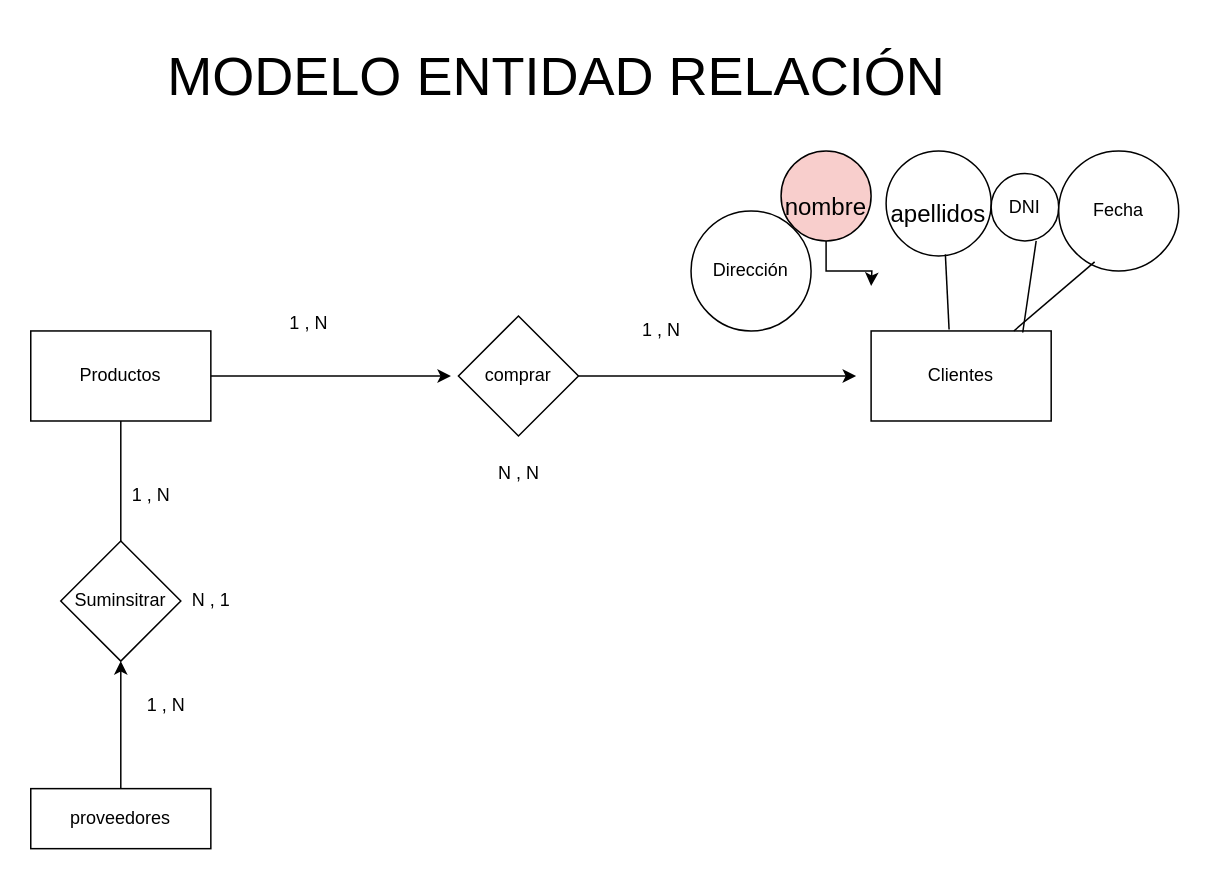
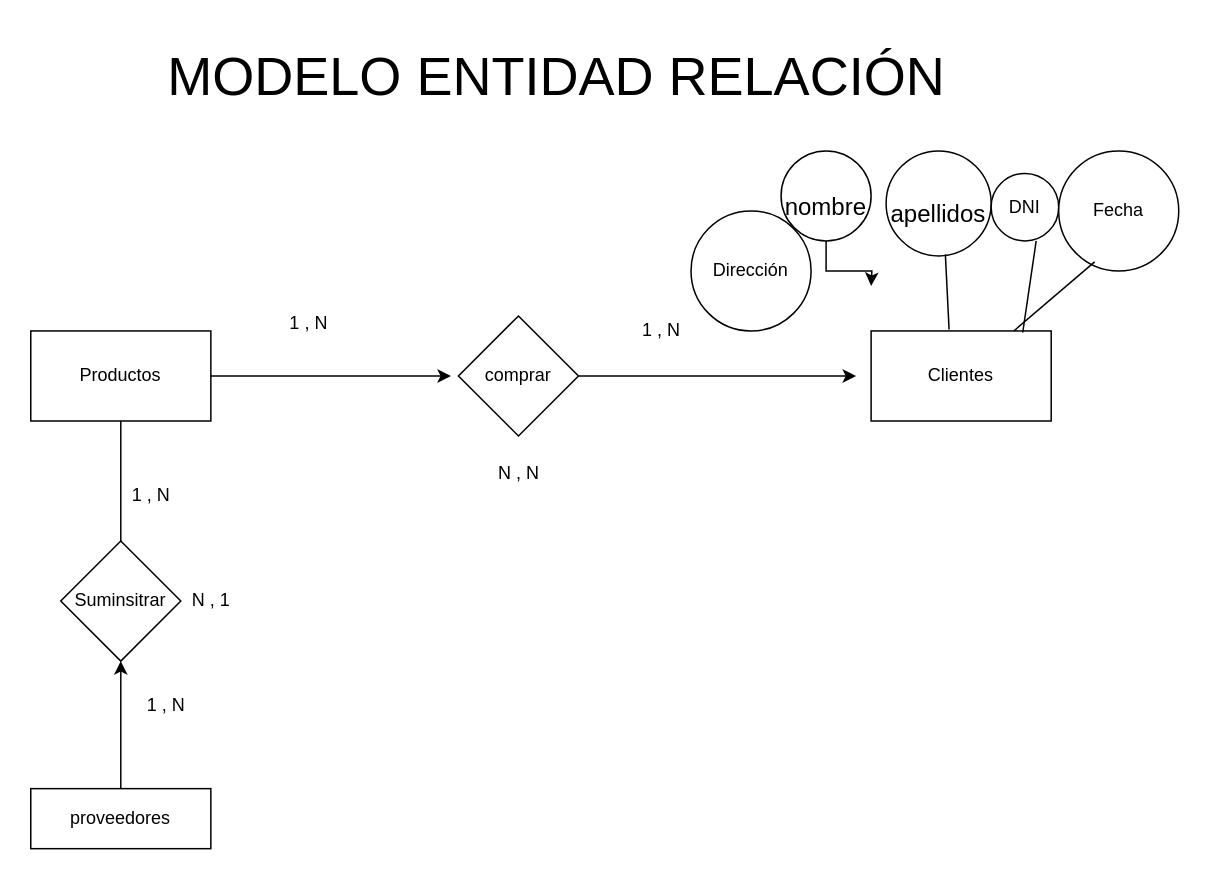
  <mxCell id="0" />
  <mxCell id="1" parent="0" />
  <mxCell id="2" style="edgeStyle=orthogonalEdgeStyle;rounded=0;orthogonalLoop=1;jettySize=auto;html=1;exitX=1;exitY=0.5;exitDx=0;exitDy=0;" edge="1" parent="1" source="3"><mxGeometry relative="1" as="geometry"><mxPoint x="300" y="250" as="targetPoint" /></mxGeometry></mxCell>
  <mxCell id="3" value="Productos" style="rounded=0;whiteSpace=wrap;html=1;" vertex="1" parent="1"><mxGeometry x="20" y="220" width="120" height="60" as="geometry" /></mxCell>
  <mxCell id="4" style="edgeStyle=orthogonalEdgeStyle;rounded=0;orthogonalLoop=1;jettySize=auto;html=1;exitX=1;exitY=0.5;exitDx=0;exitDy=0;strokeColor=default;" edge="1" parent="1" source="5"><mxGeometry relative="1" as="geometry"><mxPoint x="570" y="250" as="targetPoint" /></mxGeometry></mxCell>
  <mxCell id="5" value="comprar" style="rhombus;whiteSpace=wrap;html=1;" vertex="1" parent="1"><mxGeometry x="305" y="210" width="80" height="80" as="geometry" /></mxCell>
  <mxCell id="6" value="Clientes" style="rounded=0;whiteSpace=wrap;html=1;" vertex="1" parent="1"><mxGeometry x="580" y="220" width="120" height="60" as="geometry" /></mxCell>
  <mxCell id="7" value="" style="endArrow=none;html=1;rounded=0;strokeColor=default;entryX=0.5;entryY=1;entryDx=0;entryDy=0;" edge="1" parent="1" target="3"><mxGeometry width="50" height="50" relative="1" as="geometry"><mxPoint x="80" y="360" as="sourcePoint" /><mxPoint x="110" y="280" as="targetPoint" /></mxGeometry></mxCell>
  <mxCell id="8" value="Suminsitrar" style="rhombus;whiteSpace=wrap;html=1;" vertex="1" parent="1"><mxGeometry x="40" y="360" width="80" height="80" as="geometry" /></mxCell>
  <mxCell id="9" style="edgeStyle=orthogonalEdgeStyle;rounded=0;orthogonalLoop=1;jettySize=auto;html=1;strokeColor=default;" edge="1" parent="1" source="10" target="8"><mxGeometry relative="1" as="geometry" /></mxCell>
  <mxCell id="10" value="proveedores" style="rounded=0;whiteSpace=wrap;html=1;" vertex="1" parent="1"><mxGeometry x="20" y="525" width="120" height="40" as="geometry" /></mxCell>
  <mxCell id="11" value="1 , N" style="text;html=1;align=center;verticalAlign=middle;resizable=0;points=[];autosize=1;strokeColor=none;fillColor=none;" vertex="1" parent="1"><mxGeometry x="180" y="200" width="50" height="30" as="geometry" /></mxCell>
  <mxCell id="12" value="1 , N" style="text;html=1;align=center;verticalAlign=middle;resizable=0;points=[];autosize=1;strokeColor=none;fillColor=none;" vertex="1" parent="1"><mxGeometry x="415" y="205" width="50" height="30" as="geometry" /></mxCell>
  <mxCell id="13" value="N , N" style="text;html=1;align=center;verticalAlign=middle;resizable=0;points=[];autosize=1;strokeColor=none;fillColor=none;" vertex="1" parent="1"><mxGeometry x="320" y="300" width="50" height="30" as="geometry" /></mxCell>
  <mxCell id="14" value="1 , N" style="text;html=1;align=center;verticalAlign=middle;resizable=0;points=[];autosize=1;strokeColor=none;fillColor=none;" vertex="1" parent="1"><mxGeometry x="75" y="315" width="50" height="30" as="geometry" /></mxCell>
  <mxCell id="15" value="N , 1" style="text;html=1;align=center;verticalAlign=middle;resizable=0;points=[];autosize=1;strokeColor=none;fillColor=none;" vertex="1" parent="1"><mxGeometry x="115" y="385" width="50" height="30" as="geometry" /></mxCell>
  <mxCell id="16" value="1 , N" style="text;html=1;align=center;verticalAlign=middle;resizable=0;points=[];autosize=1;strokeColor=none;fillColor=none;" vertex="1" parent="1"><mxGeometry x="85" y="455" width="50" height="30" as="geometry" /></mxCell>
  <mxCell id="17" value="&lt;font style=&quot;font-size: 36px;&quot;&gt;MODELO ENTIDAD RELACIÓN&lt;/font&gt;" style="text;html=1;align=center;verticalAlign=middle;resizable=0;points=[];autosize=1;strokeColor=none;fillColor=none;" vertex="1" parent="1"><mxGeometry x="100" y="20" width="540" height="60" as="geometry" /></mxCell>
  <mxCell id="18" style="edgeStyle=orthogonalEdgeStyle;rounded=0;orthogonalLoop=1;jettySize=auto;html=1;strokeColor=default;fontSize=12;" edge="1" parent="1" source="19"><mxGeometry relative="1" as="geometry"><mxPoint x="580" y="190" as="targetPoint" /></mxGeometry></mxCell>
- <mxCell id="19" value="&lt;font size=&quot;3&quot;&gt;nombre&lt;/font&gt;" style="ellipse;whiteSpace=wrap;html=1;aspect=fixed;fontSize=36;fillColor=#f8cecc;" vertex="1" parent="1"><mxGeometry x="520" y="100" width="60" height="60" as="geometry" /></mxCell>
+ <mxCell id="19" value="&lt;font size=&quot;3&quot;&gt;nombre&lt;/font&gt;" style="ellipse;whiteSpace=wrap;html=1;aspect=fixed;fontSize=36;" vertex="1" parent="1"><mxGeometry x="520" y="100" width="60" height="60" as="geometry" /></mxCell>
  <mxCell id="20" value="&lt;font size=&quot;3&quot;&gt;apellidos&lt;/font&gt;" style="ellipse;whiteSpace=wrap;html=1;aspect=fixed;fontSize=36;" vertex="1" parent="1"><mxGeometry x="590" y="100" width="70" height="70" as="geometry" /></mxCell>
  <mxCell id="21" value="DNI" style="ellipse;whiteSpace=wrap;html=1;aspect=fixed;fontSize=12;" vertex="1" parent="1"><mxGeometry x="660" y="115" width="45" height="45" as="geometry" /></mxCell>
  <mxCell id="22" value="Fecha" style="ellipse;whiteSpace=wrap;html=1;aspect=fixed;fontSize=12;" vertex="1" parent="1"><mxGeometry x="705" y="100" width="80" height="80" as="geometry" /></mxCell>
  <mxCell id="23" value="Dirección" style="ellipse;whiteSpace=wrap;html=1;aspect=fixed;fontSize=12;" vertex="1" parent="1"><mxGeometry x="460" y="140" width="80" height="80" as="geometry" /></mxCell>
  <mxCell id="24" value="" style="endArrow=none;html=1;rounded=0;strokeColor=default;fontSize=12;exitX=0.842;exitY=0.017;exitDx=0;exitDy=0;exitPerimeter=0;" edge="1" parent="1" source="6"><mxGeometry width="50" height="50" relative="1" as="geometry"><mxPoint x="640" y="210" as="sourcePoint" /><mxPoint x="690" y="160" as="targetPoint" /></mxGeometry></mxCell>
  <mxCell id="25" value="" style="endArrow=none;html=1;rounded=0;strokeColor=default;fontSize=12;" edge="1" parent="1" source="6"><mxGeometry width="50" height="50" relative="1" as="geometry"><mxPoint x="720" y="235" as="sourcePoint" /><mxPoint x="728.96" y="173.98" as="targetPoint" /></mxGeometry></mxCell>
  <mxCell id="26" value="" style="endArrow=none;html=1;rounded=0;strokeColor=default;fontSize=12;exitX=0.433;exitY=-0.017;exitDx=0;exitDy=0;exitPerimeter=0;" edge="1" parent="1" source="6"><mxGeometry width="50" height="50" relative="1" as="geometry"><mxPoint x="620" y="210" as="sourcePoint" /><mxPoint x="629.48" y="168.98" as="targetPoint" /></mxGeometry></mxCell>
